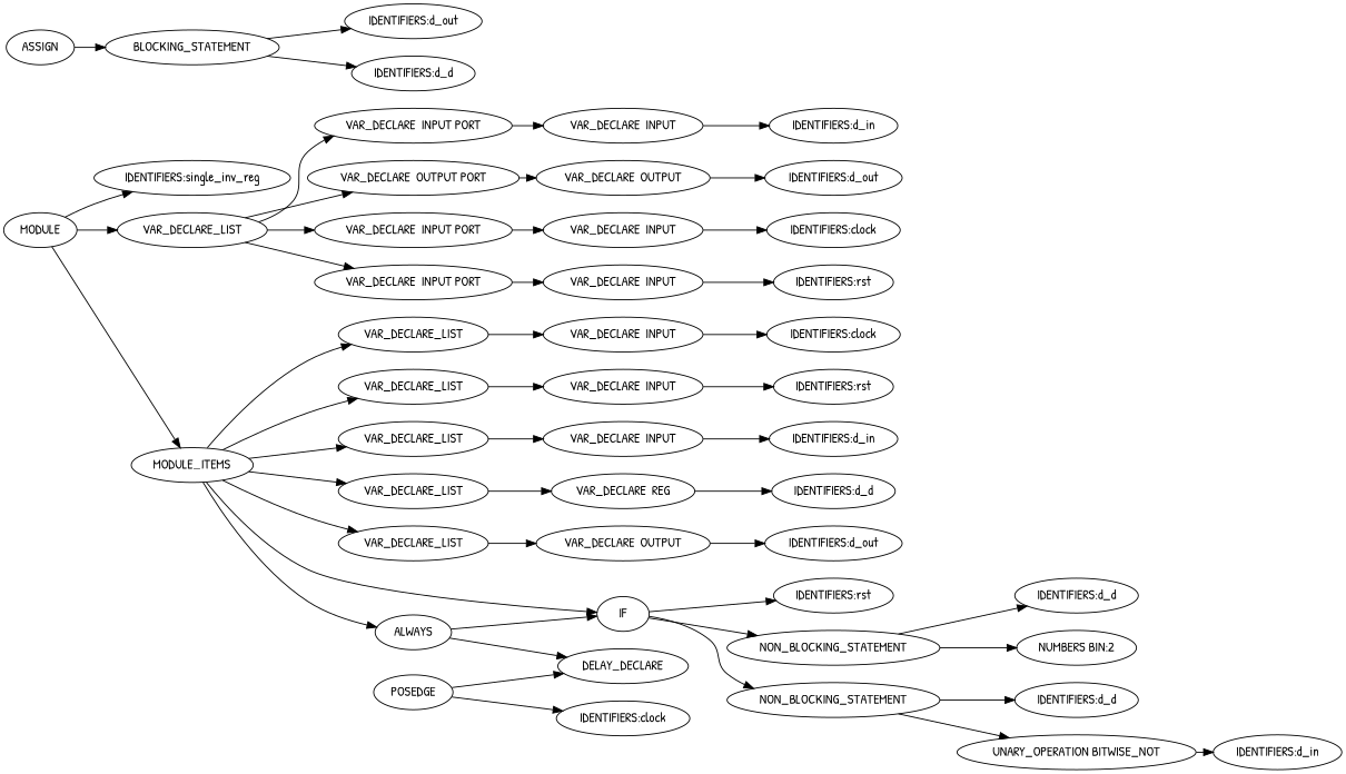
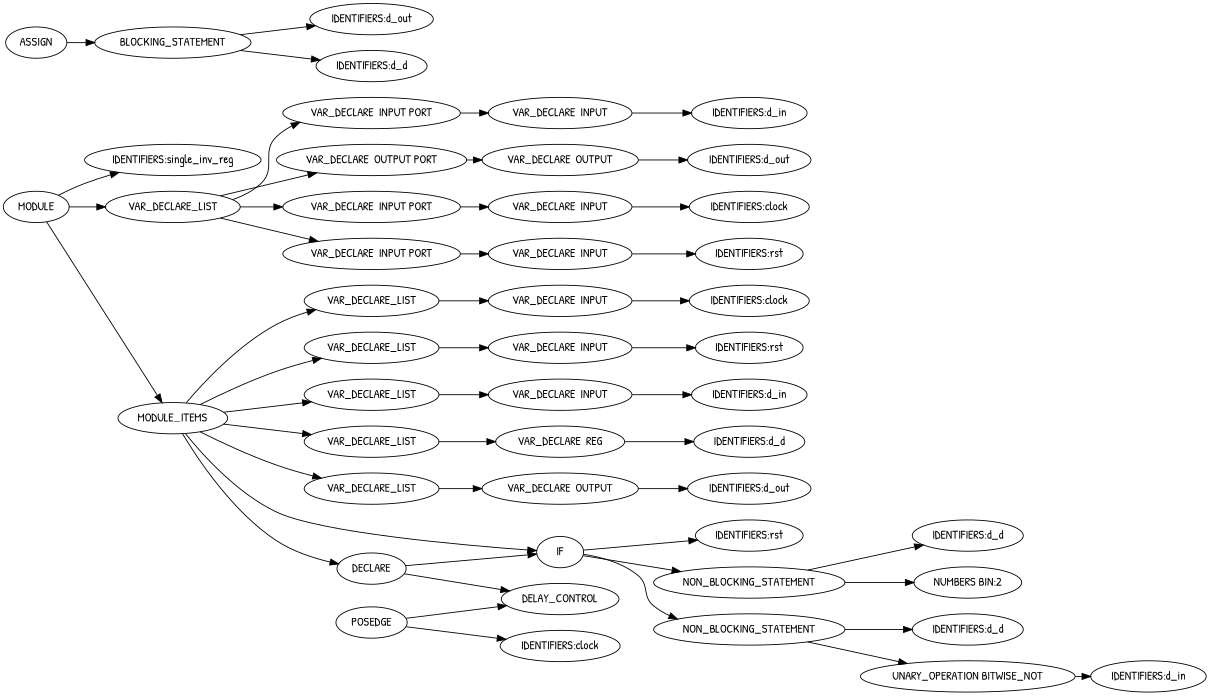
  digraph {
    fontname="Patrick Hand"
    rankdir=LR
    ranksep=.25
    node [fontname="Patrick Hand"]
    edge [fontname="Patrick Hand"]
    n1 [label=MODULE]
    n2 [label="IDENTIFIERS:single_inv_reg"]
    n3 [label=VAR_DECLARE_LIST]
    n4 [label=MODULE_ITEMS]
    n5 [label="VAR_DECLARE  INPUT PORT"]
    n6 [label="VAR_DECLARE  OUTPUT PORT"]
    n7 [label="VAR_DECLARE  INPUT PORT"]
    n8 [label="VAR_DECLARE  INPUT PORT"]
    n9 [label=VAR_DECLARE_LIST]
    n10 [label=VAR_DECLARE_LIST]
    n11 [label=VAR_DECLARE_LIST]
    n12 [label=VAR_DECLARE_LIST]
    n13 [label=VAR_DECLARE_LIST]
-   n14 [label=ALWAYS]
+   n14 [label=DECLARE]
    n15 [label=IF]
    n16 [label="VAR_DECLARE  INPUT"]
    n17 [label="VAR_DECLARE  OUTPUT"]
    n18 [label="VAR_DECLARE  INPUT"]
    n19 [label="VAR_DECLARE  INPUT"]
    n20 [label="IDENTIFIERS:d_in"]
    n21 [label="IDENTIFIERS:d_out"]
    n22 [label="IDENTIFIERS:clock"]
    n23 [label="IDENTIFIERS:rst"]
    n24 [label="VAR_DECLARE  INPUT"]
    n25 [label="VAR_DECLARE  INPUT"]
    n26 [label="VAR_DECLARE  INPUT"]
    n27 [label="VAR_DECLARE  REG"]
    n28 [label="VAR_DECLARE  OUTPUT"]
-   n29 [label=DELAY_DECLARE]
+   n29 [label=DELAY_CONTROL]
    n30 [label=ASSIGN]
    n31 [label=BLOCKING_STATEMENT]
    n32 [label="IDENTIFIERS:clock"]
    n33 [label="IDENTIFIERS:rst"]
    n34 [label="IDENTIFIERS:d_in"]
    n35 [label="IDENTIFIERS:d_d"]
    n36 [label="IDENTIFIERS:d_out"]
    n37 [label="IDENTIFIERS:rst"]
    n38 [label=NON_BLOCKING_STATEMENT]
    n39 [label=NON_BLOCKING_STATEMENT]
    n40 [label=POSEDGE]
    n41 [label="IDENTIFIERS:clock"]
    n42 [label="IDENTIFIERS:d_d"]
    n43 [label="NUMBERS BIN:2"]
    n44 [label="IDENTIFIERS:d_d"]
    n45 [label="UNARY_OPERATION BITWISE_NOT"]
    n46 [label="IDENTIFIERS:d_in"]
    n47 [label="IDENTIFIERS:d_out"]
    n48 [label="IDENTIFIERS:d_d"]
    n1 -> n2
    n1 -> n3
    n1 -> n4
    n3 -> n5
    n3 -> n6
    n3 -> n7
    n3 -> n8
    n4 -> n9
    n4 -> n10
    n4 -> n11
    n4 -> n12
    n4 -> n13
    n4 -> n14
    n4 -> n15
    n5 -> n16
    n6 -> n17
    n7 -> n18
    n8 -> n19
    n9 -> n24
    n10 -> n25
    n11 -> n26
    n12 -> n27
    n13 -> n28
    n14 -> n15
    n14 -> n29
    n15 -> n37
    n15 -> n38
    n15 -> n39
    n16 -> n20
    n17 -> n21
    n18 -> n22
    n19 -> n23
    n24 -> n32
    n25 -> n33
    n26 -> n34
    n27 -> n35
    n28 -> n36
    n30 -> n31
    n31 -> n47
    n31 -> n48
    n38 -> n42
    n38 -> n43
    n39 -> n44
    n39 -> n45
    n40 -> n29
    n40 -> n41
    n45 -> n46
  }
